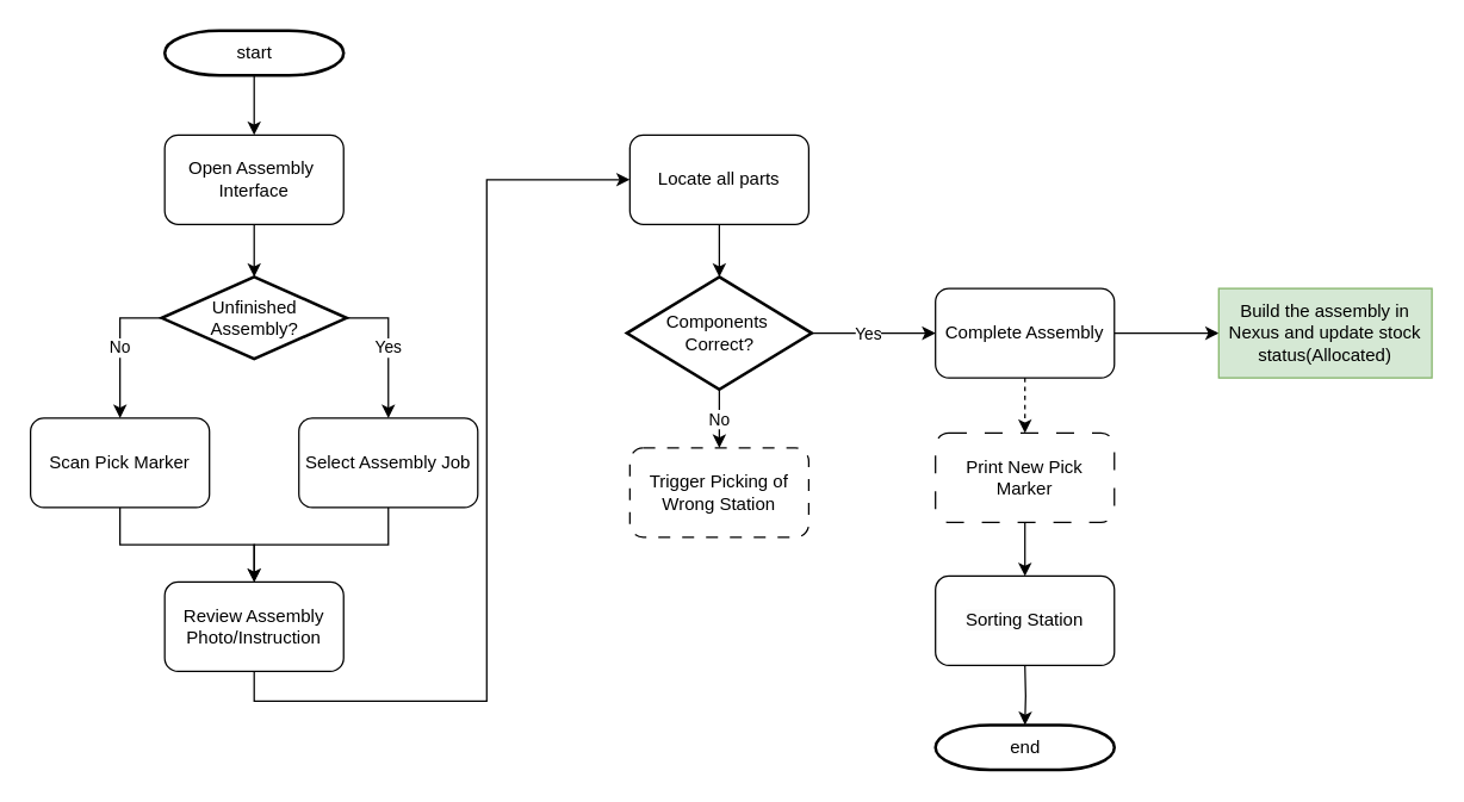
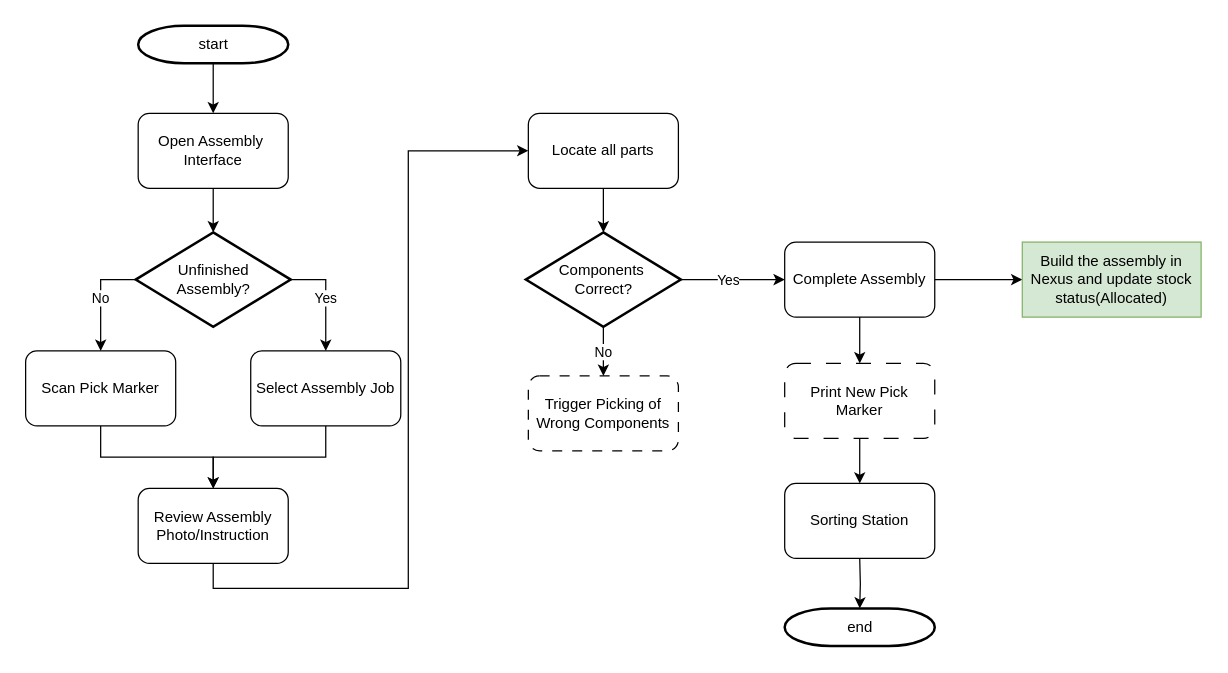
  <mxCell id="0" />
  <mxCell id="1" parent="0" />
  <mxCell id="2" value="" style="edgeStyle=orthogonalEdgeStyle;rounded=0;orthogonalLoop=1;jettySize=auto;html=1;" parent="1" source="3" target="5" edge="1"><mxGeometry relative="1" as="geometry" /></mxCell>
  <mxCell id="3" value="start" style="shape=mxgraph.flowchart.terminator;strokeWidth=2;gradientColor=none;gradientDirection=north;fontStyle=0;html=1;" parent="1" vertex="1"><mxGeometry x="110" y="20" width="120" height="30" as="geometry" /></mxCell>
  <mxCell id="4" value="" style="edgeStyle=orthogonalEdgeStyle;rounded=0;orthogonalLoop=1;jettySize=auto;html=1;" edge="1" parent="1" source="5" target="30"><mxGeometry relative="1" as="geometry" /></mxCell>
  <mxCell id="5" value="&lt;span style=&quot;text-wrap-mode: nowrap;&quot;&gt;Open Assembly&amp;nbsp;&lt;/span&gt;&lt;div&gt;&lt;span style=&quot;text-wrap-mode: nowrap;&quot;&gt;Interface&lt;/span&gt;&lt;/div&gt;" style="rounded=1;whiteSpace=wrap;html=1;" parent="1" vertex="1"><mxGeometry x="110" y="90" width="120" height="60" as="geometry" /></mxCell>
  <mxCell id="6" style="edgeStyle=orthogonalEdgeStyle;rounded=0;orthogonalLoop=1;jettySize=auto;html=1;exitX=0.5;exitY=1;exitDx=0;exitDy=0;entryX=0;entryY=0.5;entryDx=0;entryDy=0;" parent="1" source="7" target="12" edge="1"><mxGeometry relative="1" as="geometry" /></mxCell>
  <mxCell id="7" value="Review Assembly&lt;div&gt;Photo/Instruction&lt;/div&gt;" style="rounded=1;whiteSpace=wrap;html=1;" parent="1" vertex="1"><mxGeometry x="110" y="390" width="120" height="60" as="geometry" /></mxCell>
- <mxCell id="8" value="" style="edgeStyle=orthogonalEdgeStyle;rounded=0;orthogonalLoop=1;jettySize=auto;html=1;entryX=0.5;entryY=0;entryDx=0;entryDy=0;dashed=1;" parent="1" source="10" target="21" edge="1"><mxGeometry relative="1" as="geometry"><mxPoint x="687" y="285.5" as="targetPoint" /></mxGeometry></mxCell>
+ <mxCell id="8" value="" style="edgeStyle=orthogonalEdgeStyle;rounded=0;orthogonalLoop=1;jettySize=auto;html=1;entryX=0.5;entryY=0;entryDx=0;entryDy=0;" parent="1" source="10" target="21" edge="1"><mxGeometry relative="1" as="geometry"><mxPoint x="687" y="285.5" as="targetPoint" /></mxGeometry></mxCell>
  <mxCell id="9" value="" style="edgeStyle=orthogonalEdgeStyle;rounded=0;orthogonalLoop=1;jettySize=auto;html=1;" parent="1" source="10" target="23" edge="1"><mxGeometry relative="1" as="geometry" /></mxCell>
  <mxCell id="10" value="Complete Assembly" style="rounded=1;whiteSpace=wrap;html=1;" parent="1" vertex="1"><mxGeometry x="627" y="193" width="120" height="60" as="geometry" /></mxCell>
  <mxCell id="11" value="" style="edgeStyle=orthogonalEdgeStyle;rounded=0;orthogonalLoop=1;jettySize=auto;html=1;" parent="1" source="12" target="16" edge="1"><mxGeometry relative="1" as="geometry" /></mxCell>
  <mxCell id="12" value="Locate all parts" style="rounded=1;whiteSpace=wrap;html=1;" parent="1" vertex="1"><mxGeometry x="422" y="90" width="120" height="60" as="geometry" /></mxCell>
  <mxCell id="13" value="" style="edgeStyle=orthogonalEdgeStyle;rounded=0;orthogonalLoop=1;jettySize=auto;html=1;" parent="1" source="16" target="10" edge="1"><mxGeometry relative="1" as="geometry" /></mxCell>
  <mxCell id="14" value="Yes" style="edgeLabel;html=1;align=center;verticalAlign=middle;resizable=0;points=[];" parent="13" vertex="1" connectable="0"><mxGeometry x="-0.11" relative="1" as="geometry"><mxPoint as="offset" /></mxGeometry></mxCell>
  <mxCell id="15" value="No" style="edgeStyle=orthogonalEdgeStyle;rounded=0;orthogonalLoop=1;jettySize=auto;html=1;" parent="1" source="16" target="17" edge="1"><mxGeometry relative="1" as="geometry" /></mxCell>
  <mxCell id="16" value="Components&amp;nbsp;&lt;div&gt;Correct?&lt;/div&gt;" style="shape=mxgraph.flowchart.decision;strokeWidth=2;gradientColor=none;gradientDirection=north;fontStyle=0;html=1;" parent="1" vertex="1"><mxGeometry x="420" y="185.25" width="124" height="75.5" as="geometry" /></mxCell>
- <mxCell id="17" value="Trigger Picking of Wrong Station" style="rounded=1;whiteSpace=wrap;html=1;dashed=1;dashPattern=8 8;" parent="1" vertex="1"><mxGeometry x="422" y="300" width="120" height="60" as="geometry" /></mxCell>
+ <mxCell id="17" value="Trigger Picking of Wrong Components" style="rounded=1;whiteSpace=wrap;html=1;dashed=1;dashPattern=8 8;" parent="1" vertex="1"><mxGeometry x="422" y="300" width="120" height="60" as="geometry" /></mxCell>
  <mxCell id="18" value="end" style="shape=mxgraph.flowchart.terminator;strokeWidth=2;gradientColor=none;gradientDirection=north;fontStyle=0;html=1;" parent="1" vertex="1"><mxGeometry x="627" y="486" width="120" height="30" as="geometry" /></mxCell>
  <mxCell id="19" value="" style="edgeStyle=orthogonalEdgeStyle;rounded=0;orthogonalLoop=1;jettySize=auto;html=1;" parent="1" edge="1"><mxGeometry relative="1" as="geometry"><mxPoint x="687" y="446" as="sourcePoint" /><mxPoint x="687" y="486" as="targetPoint" /></mxGeometry></mxCell>
  <mxCell id="20" value="" style="edgeStyle=orthogonalEdgeStyle;rounded=0;orthogonalLoop=1;jettySize=auto;html=1;" parent="1" source="21" edge="1"><mxGeometry relative="1" as="geometry"><mxPoint x="687" y="386" as="targetPoint" /></mxGeometry></mxCell>
  <mxCell id="21" value="Print New Pick Marker" style="rounded=1;whiteSpace=wrap;html=1;dashed=1;dashPattern=12 12;" parent="1" vertex="1"><mxGeometry x="627" y="290" width="120" height="60" as="geometry" /></mxCell>
  <mxCell id="22" value="&lt;span style=&quot;color: rgb(0, 0, 0); font-family: Helvetica; font-size: 12px; font-style: normal; font-variant-ligatures: normal; font-variant-caps: normal; font-weight: 400; letter-spacing: normal; orphans: 2; text-align: center; text-indent: 0px; text-transform: none; widows: 2; word-spacing: 0px; -webkit-text-stroke-width: 0px; white-space: normal; background-color: rgb(251, 251, 251); text-decoration-thickness: initial; text-decoration-style: initial; text-decoration-color: initial; display: inline !important; float: none;&quot;&gt;Sorting Station&lt;/span&gt;" style="rounded=1;whiteSpace=wrap;html=1;" parent="1" vertex="1"><mxGeometry x="627" y="386" width="120" height="60" as="geometry" /></mxCell>
  <mxCell id="23" value="Build the assembly in Nexus and update stock status(Allocated)" style="rounded=0;whiteSpace=wrap;html=1;fillColor=#d5e8d4;strokeColor=#82b366;" parent="1" vertex="1"><mxGeometry x="817" y="193" width="143" height="60" as="geometry" /></mxCell>
  <mxCell id="24" style="edgeStyle=orthogonalEdgeStyle;rounded=0;orthogonalLoop=1;jettySize=auto;html=1;exitX=0.5;exitY=1;exitDx=0;exitDy=0;entryX=0.5;entryY=0;entryDx=0;entryDy=0;" edge="1" parent="1" source="25" target="7"><mxGeometry relative="1" as="geometry" /></mxCell>
  <mxCell id="25" value="&lt;span style=&quot;text-wrap-mode: nowrap;&quot;&gt;Scan Pick Marker&lt;/span&gt;" style="rounded=1;whiteSpace=wrap;html=1;" vertex="1" parent="1"><mxGeometry x="20" y="280" width="120" height="60" as="geometry" /></mxCell>
  <mxCell id="26" style="edgeStyle=orthogonalEdgeStyle;rounded=0;orthogonalLoop=1;jettySize=auto;html=1;exitX=0.5;exitY=1;exitDx=0;exitDy=0;entryX=0.5;entryY=0;entryDx=0;entryDy=0;" edge="1" parent="1" source="27" target="7"><mxGeometry relative="1" as="geometry" /></mxCell>
  <mxCell id="27" value="&lt;span style=&quot;text-wrap-mode: nowrap;&quot;&gt;Select Assembly Job&lt;/span&gt;" style="rounded=1;whiteSpace=wrap;html=1;" vertex="1" parent="1"><mxGeometry x="200" y="280" width="120" height="60" as="geometry" /></mxCell>
  <mxCell id="28" value="Yes" style="edgeStyle=orthogonalEdgeStyle;rounded=0;orthogonalLoop=1;jettySize=auto;html=1;exitX=1;exitY=0.5;exitDx=0;exitDy=0;exitPerimeter=0;entryX=0.5;entryY=0;entryDx=0;entryDy=0;" edge="1" parent="1" source="30" target="27"><mxGeometry relative="1" as="geometry" /></mxCell>
  <mxCell id="29" value="No" style="edgeStyle=orthogonalEdgeStyle;rounded=0;orthogonalLoop=1;jettySize=auto;html=1;exitX=0;exitY=0.5;exitDx=0;exitDy=0;exitPerimeter=0;entryX=0.5;entryY=0;entryDx=0;entryDy=0;" edge="1" parent="1" source="30" target="25"><mxGeometry relative="1" as="geometry" /></mxCell>
- <mxCell id="30" value="Unfinished&lt;div&gt;Assembly?&lt;/div&gt;" style="shape=mxgraph.flowchart.decision;strokeWidth=2;gradientColor=none;gradientDirection=north;fontStyle=0;html=1;" vertex="1" parent="1"><mxGeometry x="108" y="185.25" width="124" height="55" as="geometry" /></mxCell>
+ <mxCell id="30" value="Unfinished&lt;div&gt;Assembly?&lt;/div&gt;" style="shape=mxgraph.flowchart.decision;strokeWidth=2;gradientColor=none;gradientDirection=north;fontStyle=0;html=1;" vertex="1" parent="1"><mxGeometry x="108" y="185.25" width="124" height="75.5" as="geometry" /></mxCell>
